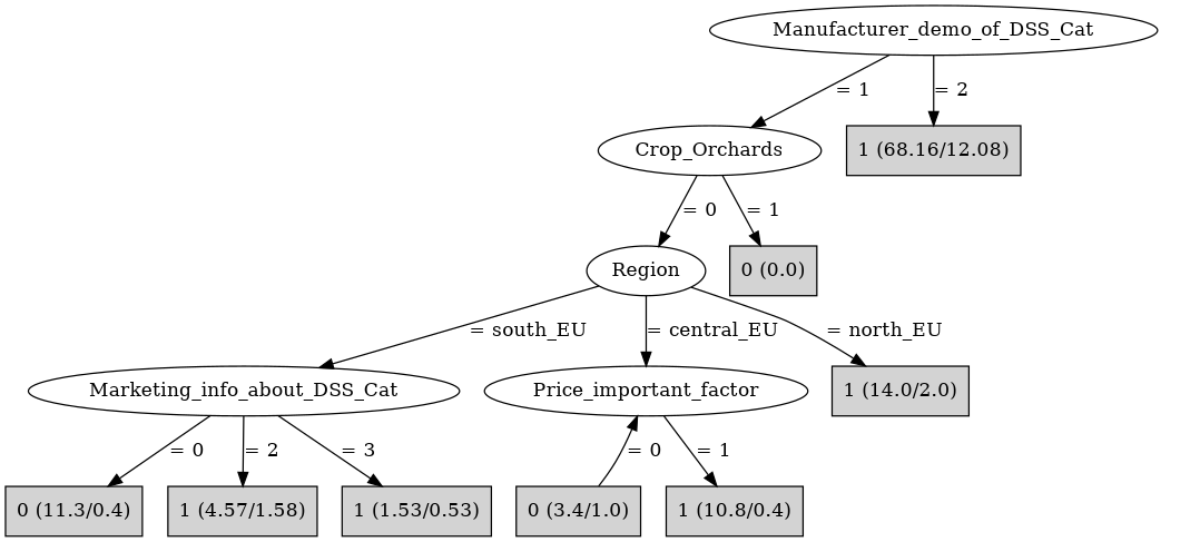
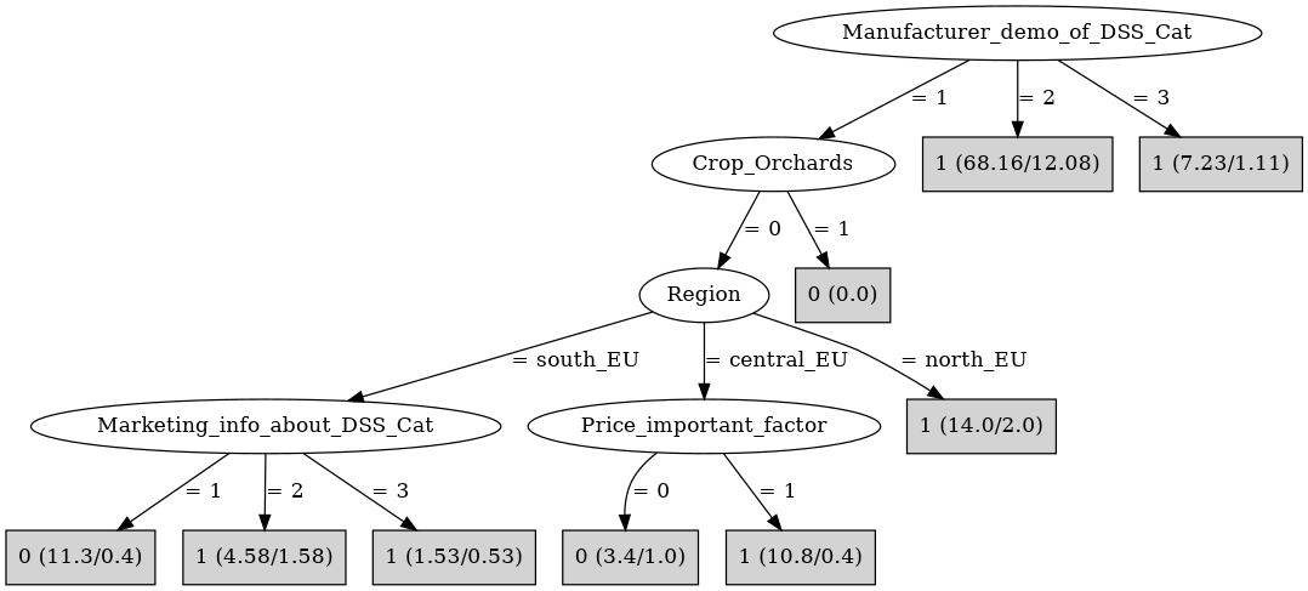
  digraph {
    node [shape=box style=filled]
    n1 [label=Manufacturer_demo_of_DSS_Cat shape="" style=""]
    n2 [label=Crop_Orchards shape="" style=""]
    n3 [label="1 (68.16/12.08)"]
+   n4 [label="1 (7.23/1.11)"]
    n5 [label=Region shape="" style=""]
    n6 [label="0 (0.0)"]
    n7 [label=Marketing_info_about_DSS_Cat shape="" style=""]
    n8 [label=Price_important_factor shape="" style=""]
    n9 [label="1 (14.0/2.0)"]
    n10 [label="0 (11.3/0.4)"]
-   n11 [label="1 (4.57/1.58)"]
+   n11 [label="1 (4.58/1.58)"]
    n12 [label="1 (1.53/0.53)"]
    n13 [label="0 (3.4/1.0)"]
    n14 [label="1 (10.8/0.4)"]
    n1 -> n2 [label="= 1"]
    n1 -> n3 [label="= 2"]
+   n1 -> n4 [label="= 3"]
    n2 -> n5 [label="= 0"]
    n2 -> n6 [label="= 1"]
    n5 -> n7 [label="= south_EU"]
    n5 -> n8 [label="= central_EU"]
    n5 -> n9 [label="= north_EU"]
-   n7 -> n10 [label="= 0"]
+   n7 -> n10 [label="= 1"]
    n7 -> n11 [label="= 2"]
    n7 -> n12 [label="= 3"]
-   n13 -> n8 [label="= 0"]
+   n8 -> n13 [label="= 0"]
    n8 -> n14 [label="= 1"]
  }
